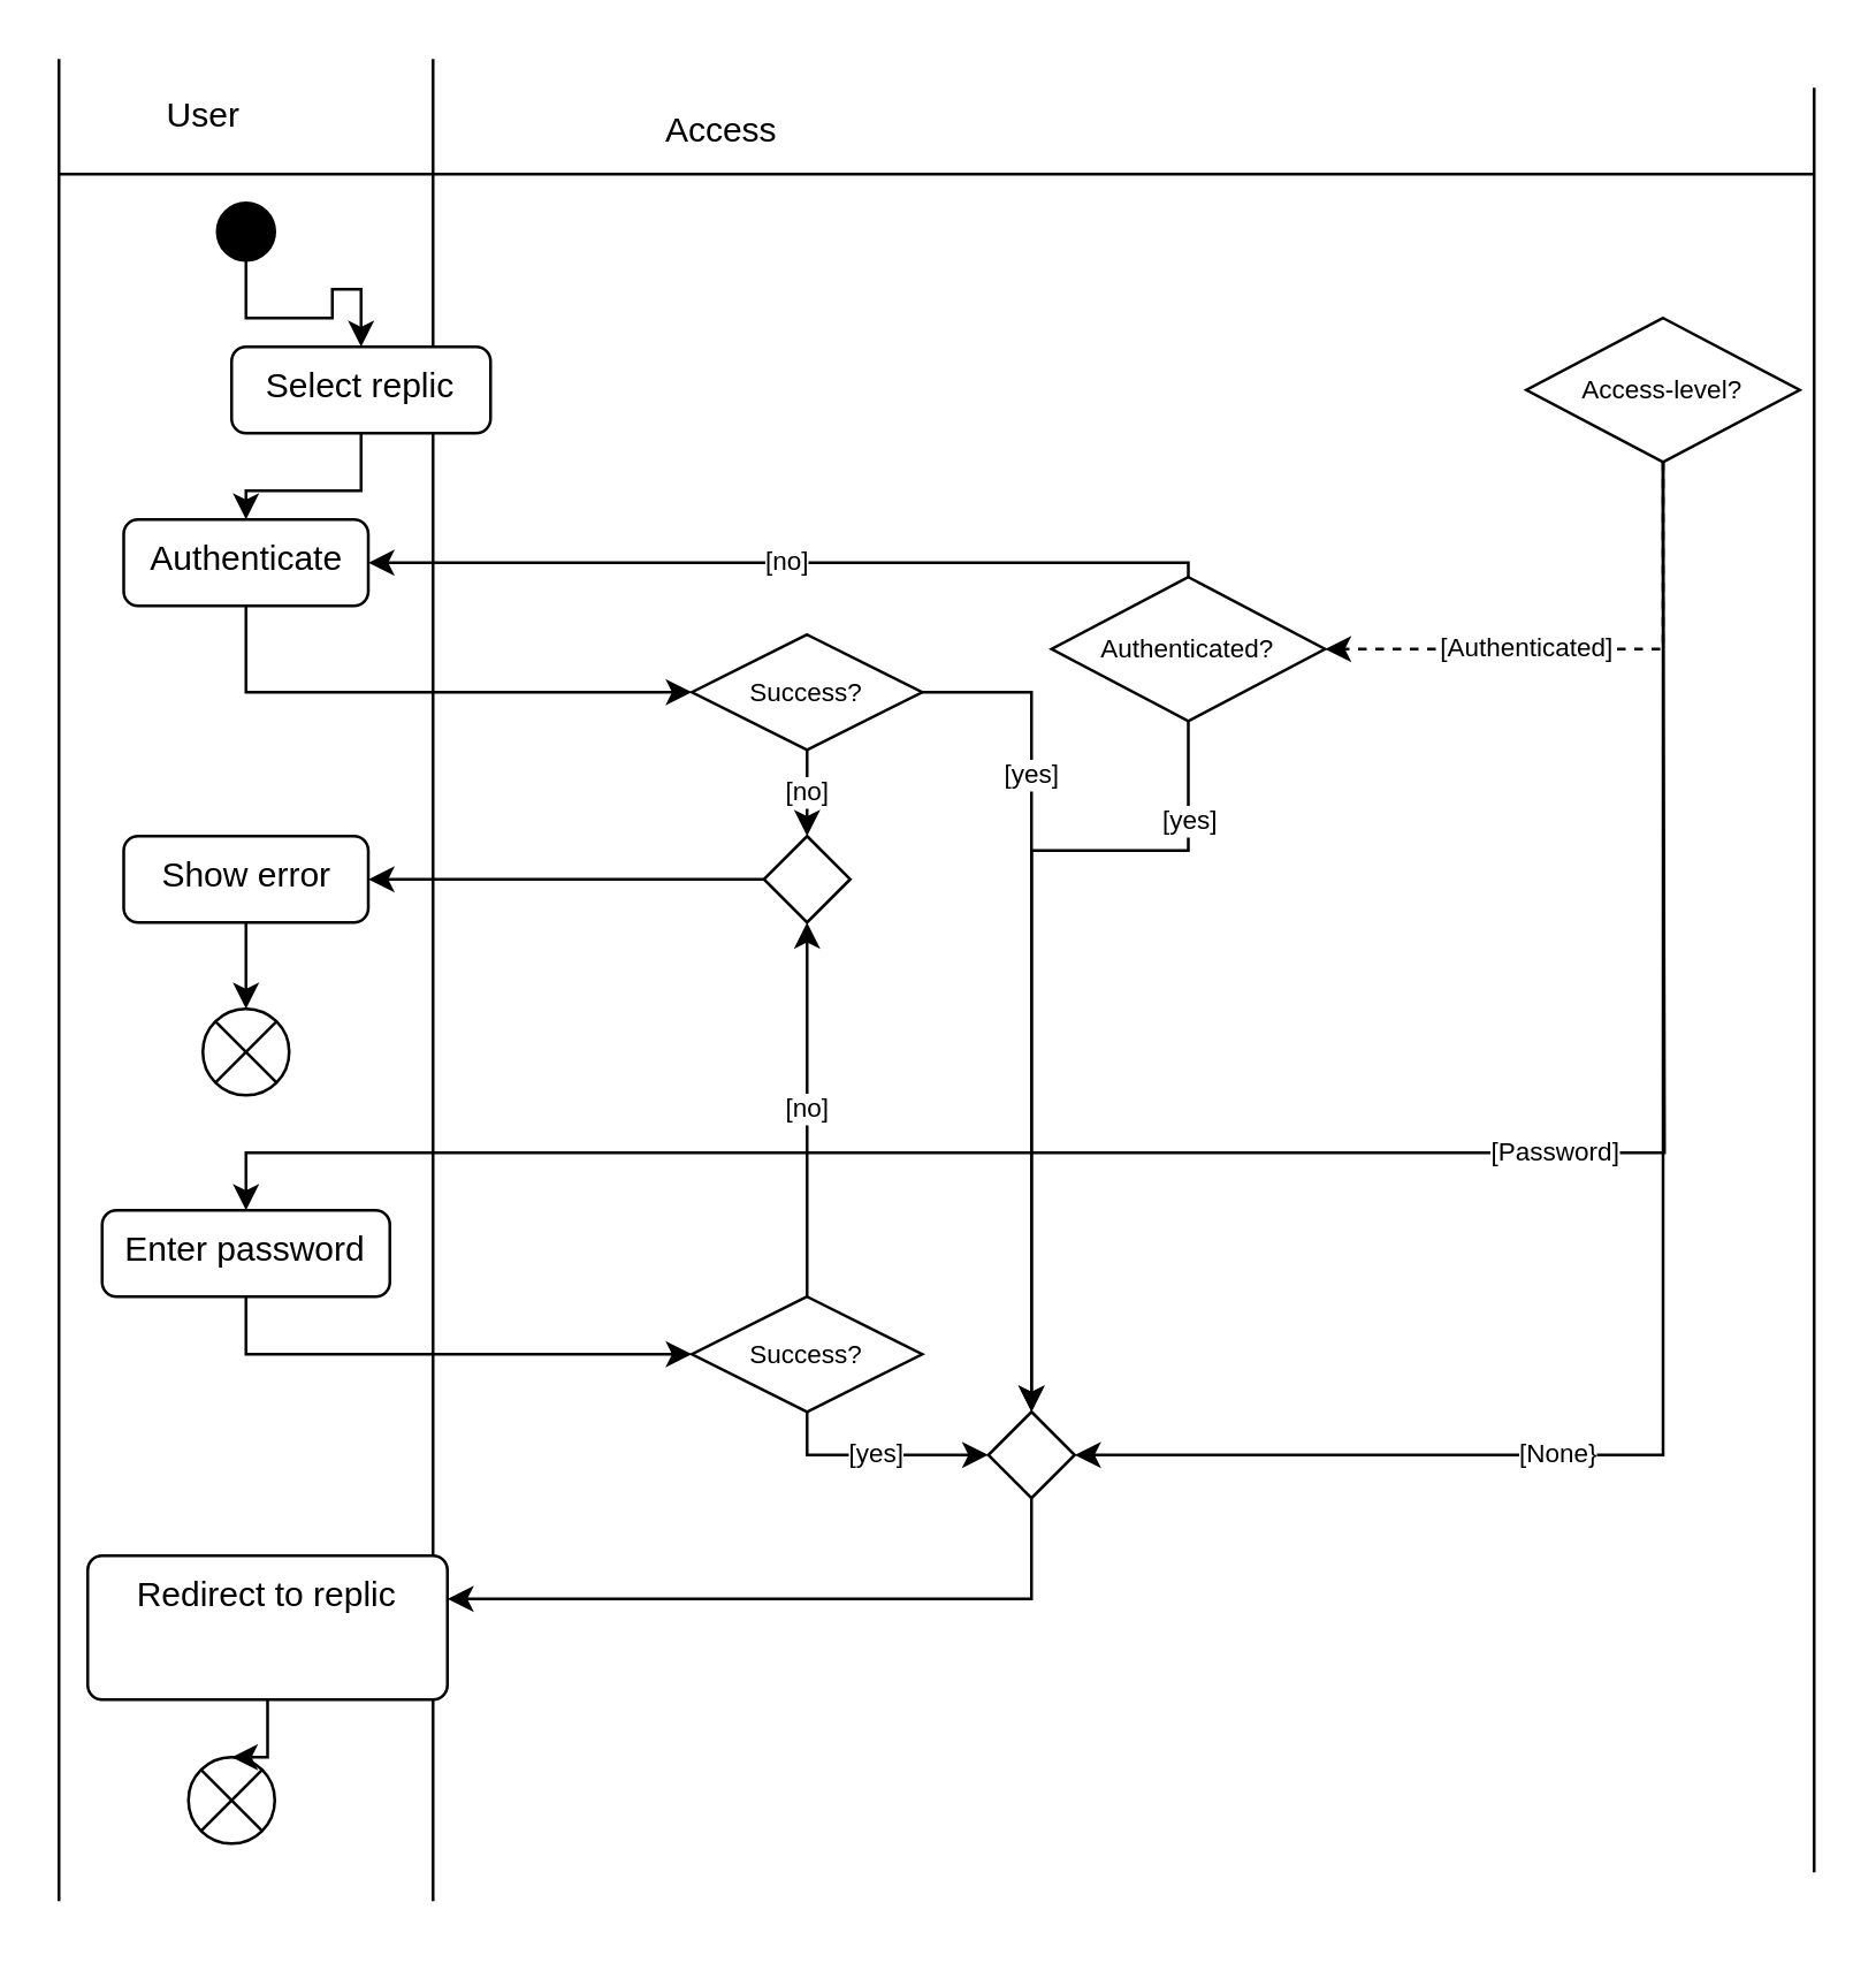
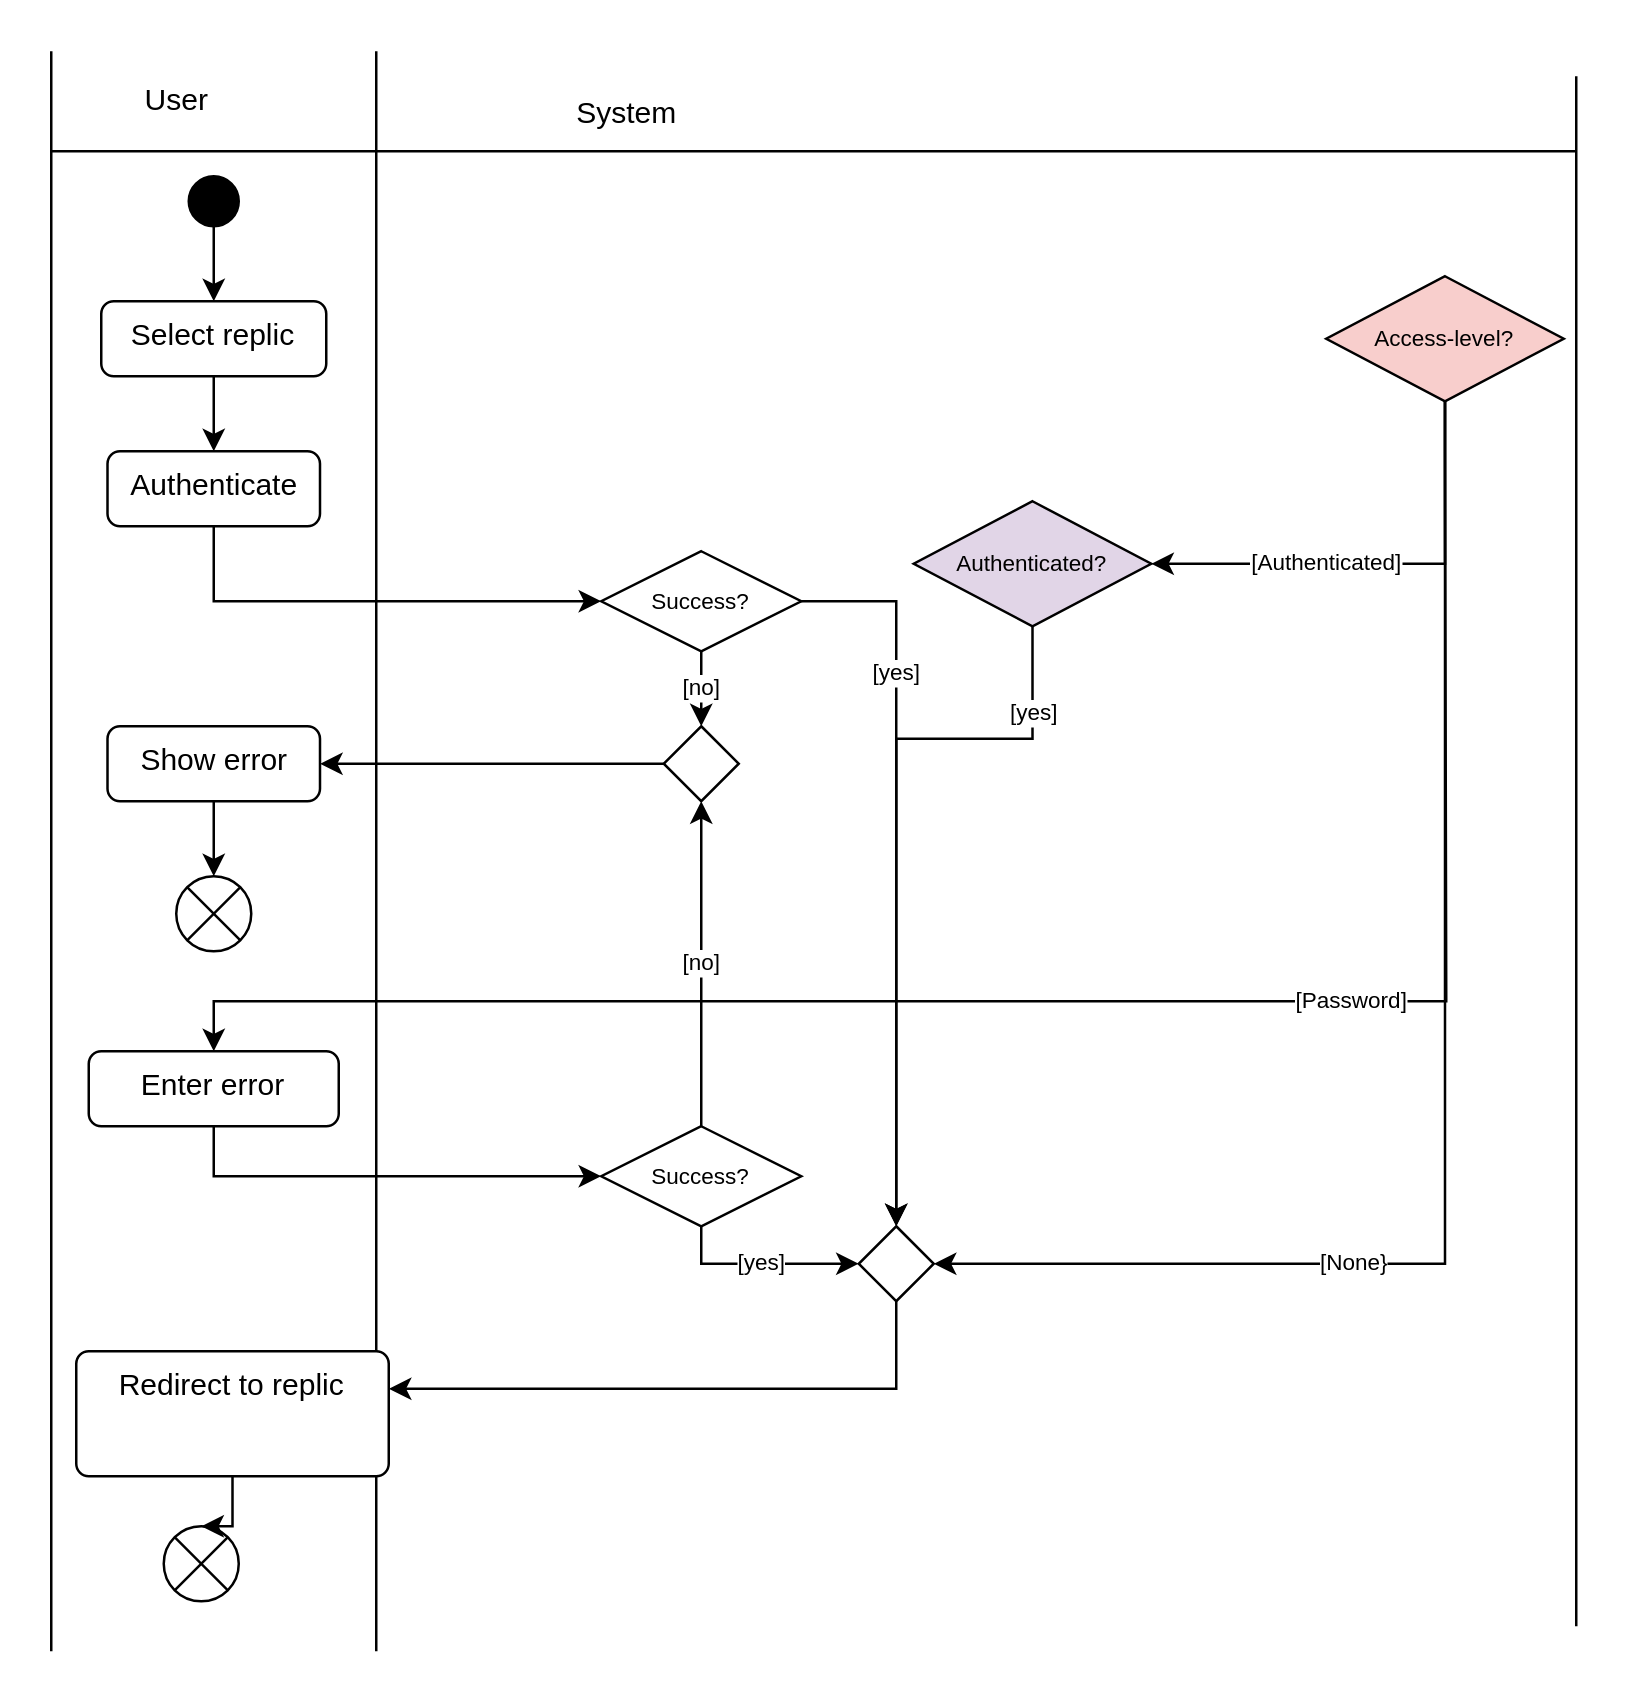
  <mxCell id="0" />
  <mxCell id="1" parent="0" />
  <mxCell id="2" value="User" style="text;html=1;align=center;verticalAlign=middle;resizable=0;points=[];autosize=1;strokeColor=none;fillColor=none;" vertex="1" parent="1"><mxGeometry x="45" y="25" width="50" height="30" as="geometry" /></mxCell>
- <mxCell id="3" value="Access" style="text;html=1;align=center;verticalAlign=middle;resizable=0;points=[];autosize=1;strokeColor=none;fillColor=none;" vertex="1" parent="1"><mxGeometry x="220" y="30" width="60" height="30" as="geometry" /></mxCell>
+ <mxCell id="3" value="System" style="text;html=1;align=center;verticalAlign=middle;resizable=0;points=[];autosize=1;strokeColor=none;fillColor=none;" vertex="1" parent="1"><mxGeometry x="220" y="30" width="60" height="30" as="geometry" /></mxCell>
  <mxCell id="4" value="" style="endArrow=none;html=1;rounded=0;" edge="1" parent="1"><mxGeometry width="50" height="50" relative="1" as="geometry"><mxPoint x="20" y="660" as="sourcePoint" /><mxPoint x="20" y="20" as="targetPoint" /></mxGeometry></mxCell>
  <mxCell id="5" value="" style="endArrow=none;html=1;rounded=0;" edge="1" parent="1"><mxGeometry width="50" height="50" relative="1" as="geometry"><mxPoint x="150" y="660" as="sourcePoint" /><mxPoint x="150" y="20" as="targetPoint" /></mxGeometry></mxCell>
  <mxCell id="6" value="" style="endArrow=none;html=1;rounded=0;" edge="1" parent="1"><mxGeometry width="50" height="50" relative="1" as="geometry"><mxPoint x="630" y="650" as="sourcePoint" /><mxPoint x="630" y="30" as="targetPoint" /></mxGeometry></mxCell>
  <mxCell id="7" value="" style="endArrow=none;html=1;rounded=0;" edge="1" parent="1"><mxGeometry width="50" height="50" relative="1" as="geometry"><mxPoint x="630" y="60" as="sourcePoint" /><mxPoint x="20" y="60" as="targetPoint" /></mxGeometry></mxCell>
  <mxCell id="8" style="edgeStyle=orthogonalEdgeStyle;rounded=0;orthogonalLoop=1;jettySize=auto;html=1;" edge="1" parent="1" source="9" target="11"><mxGeometry relative="1" as="geometry" /></mxCell>
  <mxCell id="9" value="" style="ellipse;fillColor=strokeColor;html=1;" vertex="1" parent="1"><mxGeometry x="75" y="70" width="20" height="20" as="geometry" /></mxCell>
  <mxCell id="10" style="edgeStyle=orthogonalEdgeStyle;rounded=0;orthogonalLoop=1;jettySize=auto;html=1;fontFamily=Helvetica;fontSize=9;fontColor=default;" edge="1" parent="1" source="11" target="13"><mxGeometry relative="1" as="geometry" /></mxCell>
- <mxCell id="11" value="Select replic" style="html=1;align=center;verticalAlign=top;rounded=1;absoluteArcSize=1;arcSize=10;dashed=0;whiteSpace=wrap;" vertex="1" parent="1"><mxGeometry x="80" y="120" width="90" height="30" as="geometry" /></mxCell>
+ <mxCell id="11" value="Select replic" style="html=1;align=center;verticalAlign=top;rounded=1;absoluteArcSize=1;arcSize=10;dashed=0;whiteSpace=wrap;" vertex="1" parent="1"><mxGeometry x="40" y="120" width="90" height="30" as="geometry" /></mxCell>
  <mxCell id="12" style="edgeStyle=orthogonalEdgeStyle;rounded=0;orthogonalLoop=1;jettySize=auto;html=1;fontFamily=Helvetica;fontSize=9;fontColor=default;" edge="1" parent="1" source="13" target="26"><mxGeometry relative="1" as="geometry"><Array as="points"><mxPoint x="85" y="240" /></Array></mxGeometry></mxCell>
  <mxCell id="13" value="Authenticate" style="html=1;align=center;verticalAlign=top;rounded=1;absoluteArcSize=1;arcSize=10;dashed=0;whiteSpace=wrap;" vertex="1" parent="1"><mxGeometry x="42.5" y="180" width="85" height="30" as="geometry" /></mxCell>
  <mxCell id="14" value="" style="shape=sumEllipse;perimeter=ellipsePerimeter;html=1;backgroundOutline=1;strokeColor=default;align=center;verticalAlign=middle;spacingBottom=7;fontFamily=Helvetica;fontSize=9;fontColor=default;fillColor=default;" vertex="1" parent="1"><mxGeometry x="65" y="610" width="30" height="30" as="geometry" /></mxCell>
  <mxCell id="15" style="edgeStyle=orthogonalEdgeStyle;rounded=0;orthogonalLoop=1;jettySize=auto;html=1;fontFamily=Helvetica;fontSize=9;fontColor=default;" edge="1" parent="1" source="16" target="14"><mxGeometry relative="1" as="geometry" /></mxCell>
  <mxCell id="16" value="Redirect to replic" style="html=1;align=center;verticalAlign=top;rounded=1;absoluteArcSize=1;arcSize=10;dashed=0;whiteSpace=wrap;" vertex="1" parent="1"><mxGeometry x="30" y="540" width="125" height="50" as="geometry" /></mxCell>
- <mxCell id="17" value="[Authenticated]" style="edgeStyle=orthogonalEdgeStyle;rounded=0;orthogonalLoop=1;jettySize=auto;html=1;fontFamily=Helvetica;fontSize=9;fontColor=default;dashed=1;" edge="1" parent="1" source="20" target="23"><mxGeometry x="0.233" relative="1" as="geometry"><Array as="points"><mxPoint x="578" y="225" /></Array><mxPoint as="offset" /></mxGeometry></mxCell>
+ <mxCell id="17" value="[Authenticated]" style="edgeStyle=orthogonalEdgeStyle;rounded=0;orthogonalLoop=1;jettySize=auto;html=1;fontFamily=Helvetica;fontSize=9;fontColor=default;" edge="1" parent="1" source="20" target="23"><mxGeometry x="0.233" relative="1" as="geometry"><Array as="points"><mxPoint x="578" y="225" /></Array><mxPoint as="offset" /></mxGeometry></mxCell>
  <mxCell id="18" value="[Password]" style="edgeStyle=orthogonalEdgeStyle;rounded=0;orthogonalLoop=1;jettySize=auto;html=1;fontFamily=Helvetica;fontSize=9;fontColor=default;" edge="1" parent="1" source="20" target="30"><mxGeometry x="-0.262" relative="1" as="geometry"><Array as="points"><mxPoint x="578" y="180" /><mxPoint x="578" y="400" /><mxPoint x="85" y="400" /></Array><mxPoint as="offset" /></mxGeometry></mxCell>
  <mxCell id="19" value="[None}" style="edgeStyle=orthogonalEdgeStyle;rounded=0;orthogonalLoop=1;jettySize=auto;html=1;fontFamily=Helvetica;fontSize=9;fontColor=default;" edge="1" parent="1" source="20" target="28"><mxGeometry x="0.392" relative="1" as="geometry"><Array as="points"><mxPoint x="577" y="505" /></Array><mxPoint as="offset" /></mxGeometry></mxCell>
- <mxCell id="20" value="Access-level?" style="rhombus;fontSize=9;" vertex="1" parent="1"><mxGeometry x="530" y="110" width="95" height="50" as="geometry" /></mxCell>
- <mxCell id="21" value="[no]" style="edgeStyle=orthogonalEdgeStyle;rounded=0;orthogonalLoop=1;jettySize=auto;html=1;fontFamily=Helvetica;fontSize=9;fontColor=default;" edge="1" parent="1" source="23" target="13"><mxGeometry relative="1" as="geometry"><Array as="points"><mxPoint x="413" y="195" /></Array></mxGeometry></mxCell>
+ <mxCell id="20" value="Access-level?" style="rhombus;fontSize=9;fillColor=#f8cecc;" vertex="1" parent="1"><mxGeometry x="530" y="110" width="95" height="50" as="geometry" /></mxCell>
  <mxCell id="22" value="[yes]" style="edgeStyle=orthogonalEdgeStyle;rounded=0;orthogonalLoop=1;jettySize=auto;html=1;fontFamily=Helvetica;fontSize=9;fontColor=default;" edge="1" parent="1" source="23" target="28"><mxGeometry x="-0.764" relative="1" as="geometry"><Array as="points"><mxPoint x="413" y="295" /></Array><mxPoint as="offset" /></mxGeometry></mxCell>
- <mxCell id="23" value="Authenticated?" style="rhombus;fontSize=9;" vertex="1" parent="1"><mxGeometry x="365" y="200" width="95" height="50" as="geometry" /></mxCell>
+ <mxCell id="23" value="Authenticated?" style="rhombus;fontSize=9;fillColor=#e1d5e7;" vertex="1" parent="1"><mxGeometry x="365" y="200" width="95" height="50" as="geometry" /></mxCell>
  <mxCell id="24" value="[yes]" style="edgeStyle=orthogonalEdgeStyle;rounded=0;orthogonalLoop=1;jettySize=auto;html=1;fontFamily=Helvetica;fontSize=9;fontColor=default;" edge="1" parent="1" source="26" target="28"><mxGeometry x="-0.532" relative="1" as="geometry"><mxPoint as="offset" /></mxGeometry></mxCell>
  <mxCell id="25" value="[no]" style="edgeStyle=orthogonalEdgeStyle;rounded=0;orthogonalLoop=1;jettySize=auto;html=1;fontFamily=Helvetica;fontSize=9;fontColor=default;" edge="1" parent="1" source="26" target="37"><mxGeometry relative="1" as="geometry" /></mxCell>
  <mxCell id="26" value="Success?" style="rhombus;fontSize=9;" vertex="1" parent="1"><mxGeometry x="240" y="220" width="80" height="40" as="geometry" /></mxCell>
  <mxCell id="27" style="edgeStyle=orthogonalEdgeStyle;rounded=0;orthogonalLoop=1;jettySize=auto;html=1;fontFamily=Helvetica;fontSize=9;fontColor=default;" edge="1" parent="1" source="28" target="16"><mxGeometry relative="1" as="geometry"><Array as="points"><mxPoint x="358" y="555" /></Array></mxGeometry></mxCell>
  <mxCell id="28" value="" style="rhombus;strokeColor=default;align=center;verticalAlign=middle;spacingBottom=7;fontFamily=Helvetica;fontSize=9;fontColor=default;fillColor=default;" vertex="1" parent="1"><mxGeometry x="343" y="490" width="30" height="30" as="geometry" /></mxCell>
  <mxCell id="29" style="edgeStyle=orthogonalEdgeStyle;rounded=0;orthogonalLoop=1;jettySize=auto;html=1;fontFamily=Helvetica;fontSize=9;fontColor=default;" edge="1" parent="1" source="30" target="33"><mxGeometry relative="1" as="geometry"><Array as="points"><mxPoint x="85" y="420" /></Array></mxGeometry></mxCell>
- <mxCell id="30" value="Enter password" style="html=1;align=center;verticalAlign=top;rounded=1;absoluteArcSize=1;arcSize=10;dashed=0;whiteSpace=wrap;" vertex="1" parent="1"><mxGeometry x="35" y="420" width="100" height="30" as="geometry" /></mxCell>
+ <mxCell id="30" value="Enter error" style="html=1;align=center;verticalAlign=top;rounded=1;absoluteArcSize=1;arcSize=10;dashed=0;whiteSpace=wrap;" vertex="1" parent="1"><mxGeometry x="35" y="420" width="100" height="30" as="geometry" /></mxCell>
  <mxCell id="31" value="[yes]" style="edgeStyle=orthogonalEdgeStyle;rounded=0;orthogonalLoop=1;jettySize=auto;html=1;fontFamily=Helvetica;fontSize=9;fontColor=default;" edge="1" parent="1" source="33" target="28"><mxGeometry relative="1" as="geometry"><Array as="points"><mxPoint x="280" y="465" /></Array></mxGeometry></mxCell>
  <mxCell id="32" value="[no]" style="edgeStyle=orthogonalEdgeStyle;rounded=0;orthogonalLoop=1;jettySize=auto;html=1;fontFamily=Helvetica;fontSize=9;fontColor=default;" edge="1" parent="1" source="33" target="37"><mxGeometry relative="1" as="geometry" /></mxCell>
  <mxCell id="33" value="Success?" style="rhombus;fontSize=9;" vertex="1" parent="1"><mxGeometry x="240" y="450" width="80" height="40" as="geometry" /></mxCell>
  <mxCell id="34" style="edgeStyle=orthogonalEdgeStyle;rounded=0;orthogonalLoop=1;jettySize=auto;html=1;fontFamily=Helvetica;fontSize=9;fontColor=default;" edge="1" parent="1" source="35" target="38"><mxGeometry relative="1" as="geometry" /></mxCell>
  <mxCell id="35" value="Show error" style="html=1;align=center;verticalAlign=top;rounded=1;absoluteArcSize=1;arcSize=10;dashed=0;whiteSpace=wrap;" vertex="1" parent="1"><mxGeometry x="42.5" y="290" width="85" height="30" as="geometry" /></mxCell>
  <mxCell id="36" style="edgeStyle=orthogonalEdgeStyle;rounded=0;orthogonalLoop=1;jettySize=auto;html=1;fontFamily=Helvetica;fontSize=9;fontColor=default;" edge="1" parent="1" source="37" target="35"><mxGeometry relative="1" as="geometry" /></mxCell>
  <mxCell id="37" value="" style="rhombus;strokeColor=default;align=center;verticalAlign=middle;spacingBottom=7;fontFamily=Helvetica;fontSize=9;fontColor=default;fillColor=default;" vertex="1" parent="1"><mxGeometry x="265" y="290" width="30" height="30" as="geometry" /></mxCell>
  <mxCell id="38" value="" style="shape=sumEllipse;perimeter=ellipsePerimeter;html=1;backgroundOutline=1;strokeColor=default;align=center;verticalAlign=middle;spacingBottom=7;fontFamily=Helvetica;fontSize=9;fontColor=default;fillColor=default;" vertex="1" parent="1"><mxGeometry x="70" y="350" width="30" height="30" as="geometry" /></mxCell>
